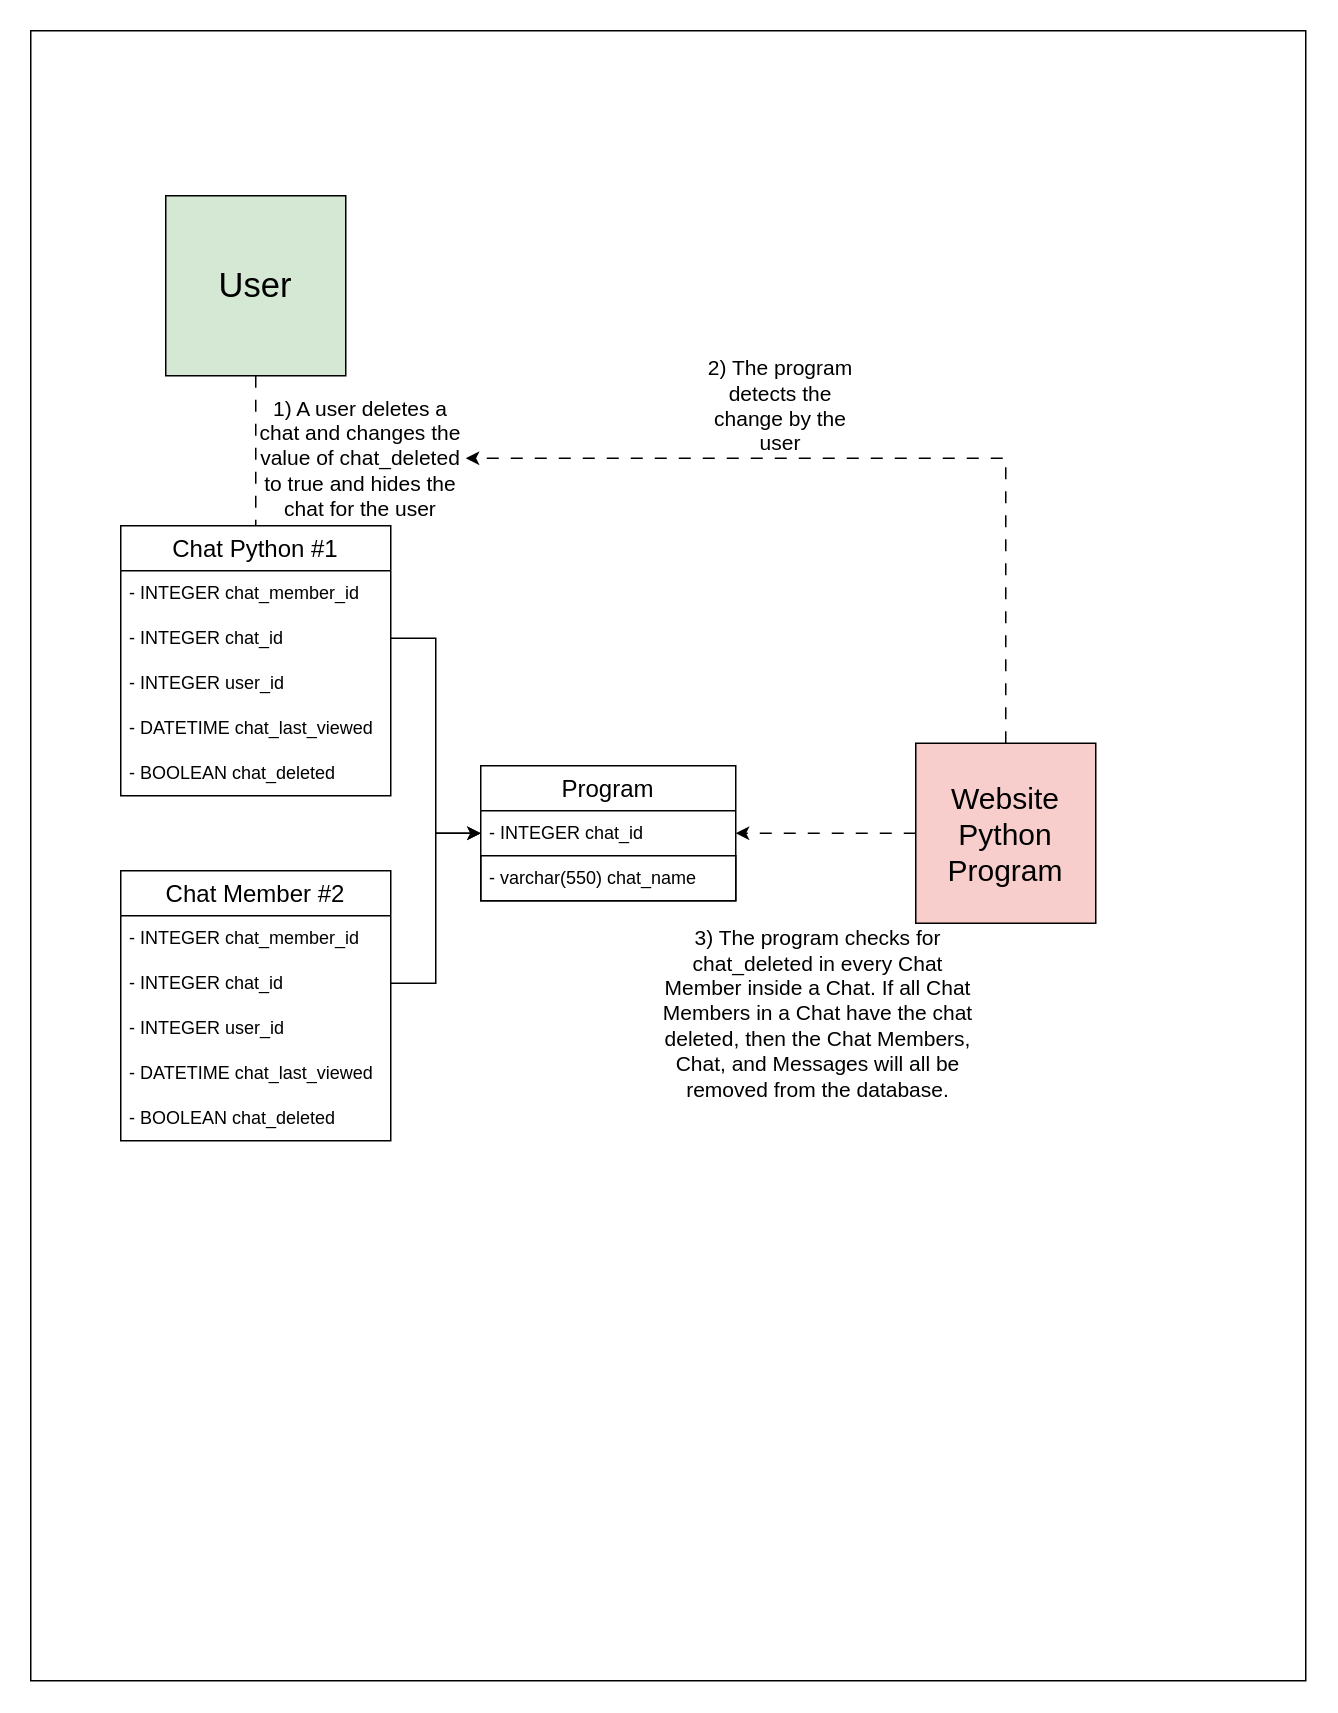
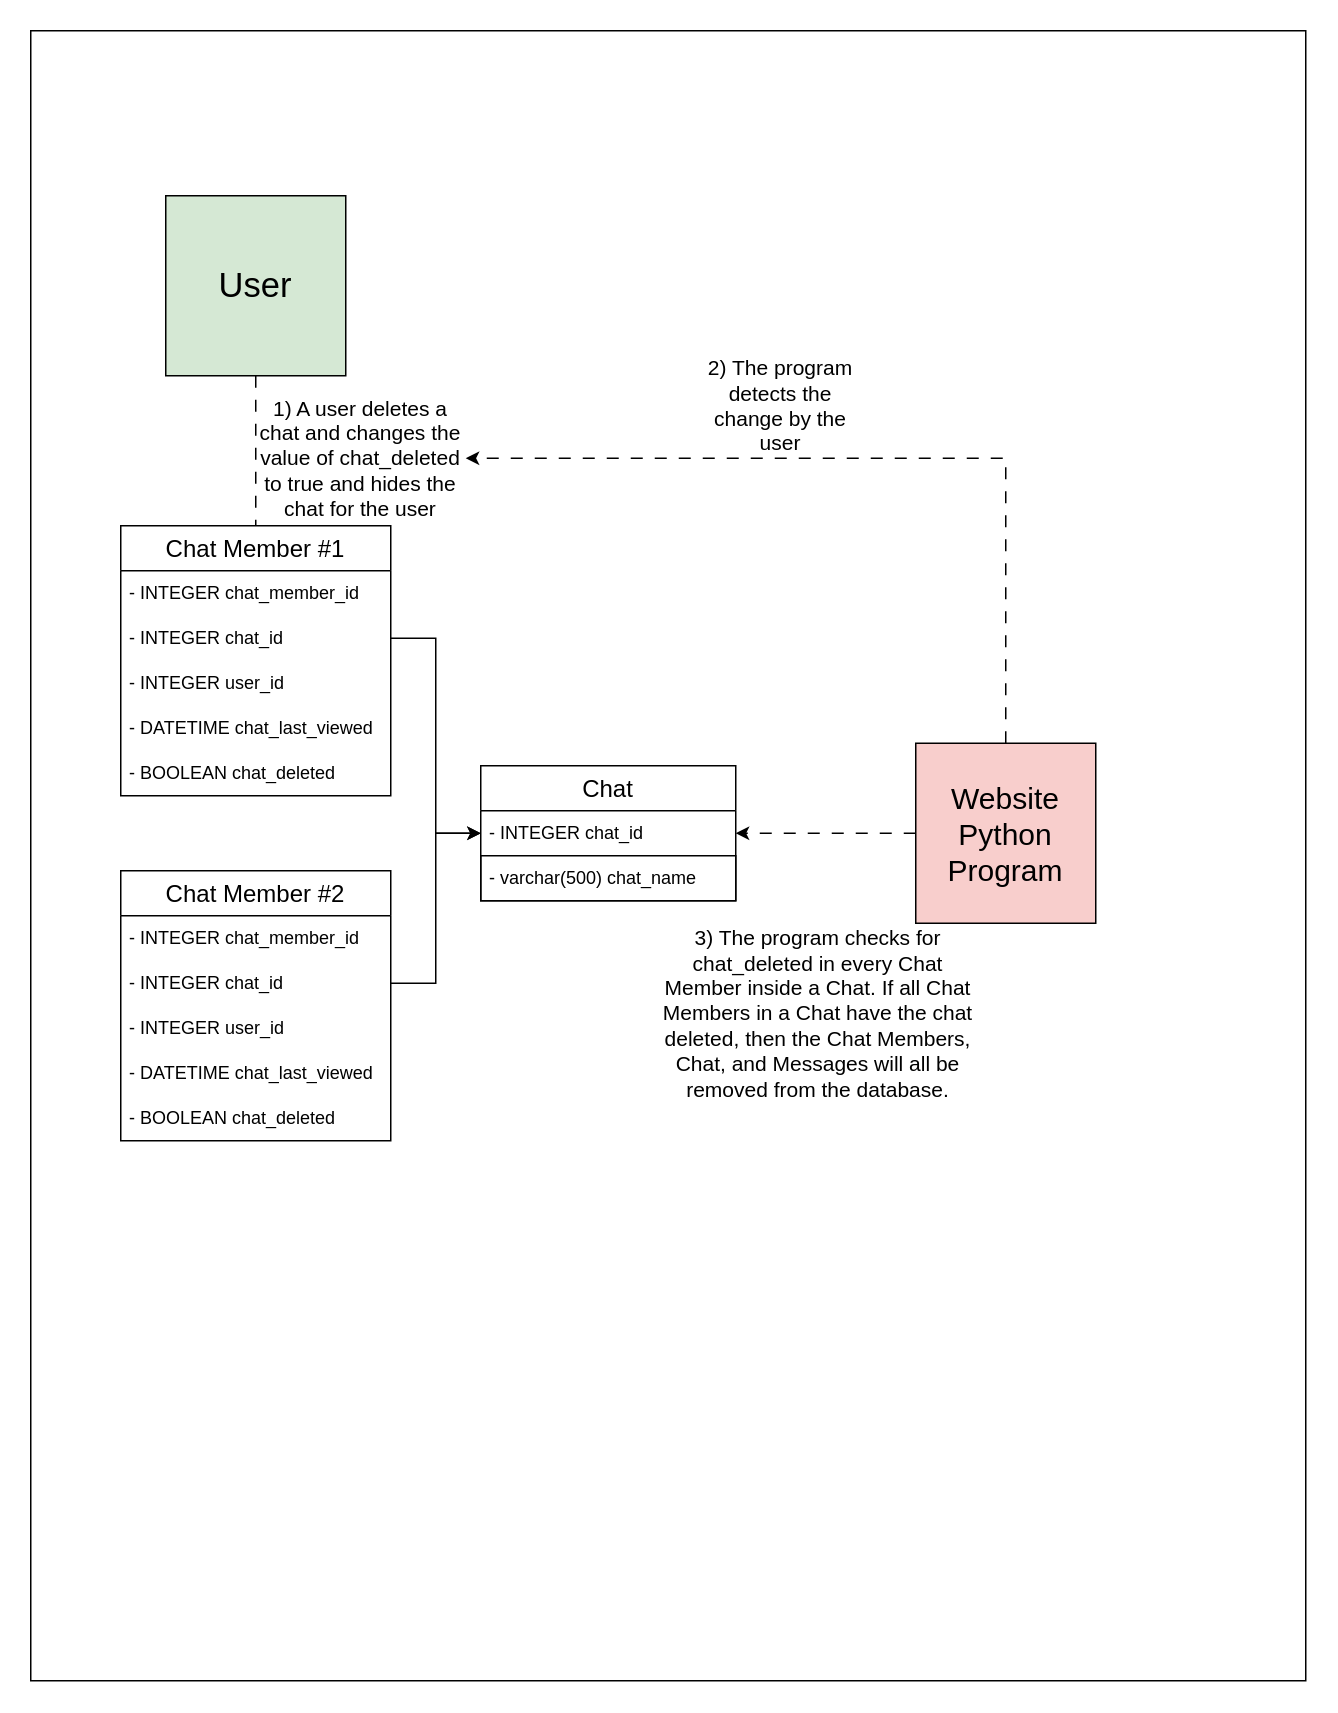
  <mxCell id="0" />
  <mxCell id="1" parent="0" />
  <mxCell id="2" value="" style="rounded=0;whiteSpace=wrap;html=1;" vertex="1" parent="1"><mxGeometry width="850" height="1100" as="geometry" x="20" y="20" /></mxCell>
- <mxCell id="3" value="&lt;font style=&quot;font-size: 16px;&quot;&gt;Chat Python #1&lt;/font&gt;" style="swimlane;fontStyle=0;childLayout=stackLayout;horizontal=1;startSize=30;horizontalStack=0;resizeParent=1;resizeParentMax=0;resizeLast=0;collapsible=1;marginBottom=0;whiteSpace=wrap;html=1;" vertex="1" parent="1"><mxGeometry x="80" y="350" width="180" height="180" as="geometry" /></mxCell>
+ <mxCell id="3" value="&lt;font style=&quot;font-size: 16px;&quot;&gt;Chat Member #1&lt;/font&gt;" style="swimlane;fontStyle=0;childLayout=stackLayout;horizontal=1;startSize=30;horizontalStack=0;resizeParent=1;resizeParentMax=0;resizeLast=0;collapsible=1;marginBottom=0;whiteSpace=wrap;html=1;" vertex="1" parent="1"><mxGeometry x="80" y="350" width="180" height="180" as="geometry" /></mxCell>
  <mxCell id="4" value="- INTEGER chat_member_id" style="text;strokeColor=none;fillColor=none;align=left;verticalAlign=middle;spacingLeft=4;spacingRight=4;overflow=hidden;points=[[0,0.5],[1,0.5]];portConstraint=eastwest;rotatable=0;whiteSpace=wrap;html=1;" vertex="1" parent="3"><mxGeometry y="30" width="180" height="30" as="geometry" /></mxCell>
  <mxCell id="5" value="- INTEGER chat_id" style="text;strokeColor=none;fillColor=none;align=left;verticalAlign=middle;spacingLeft=4;spacingRight=4;overflow=hidden;points=[[0,0.5],[1,0.5]];portConstraint=eastwest;rotatable=0;whiteSpace=wrap;html=1;" vertex="1" parent="3"><mxGeometry y="60" width="180" height="30" as="geometry" /></mxCell>
  <mxCell id="6" value="- INTEGER user_id" style="text;strokeColor=none;fillColor=none;align=left;verticalAlign=middle;spacingLeft=4;spacingRight=4;overflow=hidden;points=[[0,0.5],[1,0.5]];portConstraint=eastwest;rotatable=0;whiteSpace=wrap;html=1;" vertex="1" parent="3"><mxGeometry y="90" width="180" height="30" as="geometry" /></mxCell>
  <mxCell id="7" value="- DATETIME chat_last_viewed" style="text;strokeColor=none;fillColor=none;align=left;verticalAlign=middle;spacingLeft=4;spacingRight=4;overflow=hidden;points=[[0,0.5],[1,0.5]];portConstraint=eastwest;rotatable=0;whiteSpace=wrap;html=1;" vertex="1" parent="3"><mxGeometry y="120" width="180" height="30" as="geometry" /></mxCell>
  <mxCell id="8" value="- BOOLEAN chat_deleted" style="text;strokeColor=none;fillColor=none;align=left;verticalAlign=middle;spacingLeft=4;spacingRight=4;overflow=hidden;points=[[0,0.5],[1,0.5]];portConstraint=eastwest;rotatable=0;whiteSpace=wrap;html=1;" vertex="1" parent="3"><mxGeometry y="150" width="180" height="30" as="geometry" /></mxCell>
  <mxCell id="9" value="&lt;font style=&quot;font-size: 16px;&quot;&gt;Chat Member #2&lt;/font&gt;" style="swimlane;fontStyle=0;childLayout=stackLayout;horizontal=1;startSize=30;horizontalStack=0;resizeParent=1;resizeParentMax=0;resizeLast=0;collapsible=1;marginBottom=0;whiteSpace=wrap;html=1;" vertex="1" parent="1"><mxGeometry x="80" y="580" width="180" height="180" as="geometry" /></mxCell>
  <mxCell id="10" value="- INTEGER chat_member_id" style="text;strokeColor=none;fillColor=none;align=left;verticalAlign=middle;spacingLeft=4;spacingRight=4;overflow=hidden;points=[[0,0.5],[1,0.5]];portConstraint=eastwest;rotatable=0;whiteSpace=wrap;html=1;" vertex="1" parent="9"><mxGeometry y="30" width="180" height="30" as="geometry" /></mxCell>
  <mxCell id="11" value="- INTEGER chat_id" style="text;strokeColor=none;fillColor=none;align=left;verticalAlign=middle;spacingLeft=4;spacingRight=4;overflow=hidden;points=[[0,0.5],[1,0.5]];portConstraint=eastwest;rotatable=0;whiteSpace=wrap;html=1;" vertex="1" parent="9"><mxGeometry y="60" width="180" height="30" as="geometry" /></mxCell>
  <mxCell id="12" value="- INTEGER user_id" style="text;strokeColor=none;fillColor=none;align=left;verticalAlign=middle;spacingLeft=4;spacingRight=4;overflow=hidden;points=[[0,0.5],[1,0.5]];portConstraint=eastwest;rotatable=0;whiteSpace=wrap;html=1;" vertex="1" parent="9"><mxGeometry y="90" width="180" height="30" as="geometry" /></mxCell>
  <mxCell id="13" value="- DATETIME chat_last_viewed" style="text;strokeColor=none;fillColor=none;align=left;verticalAlign=middle;spacingLeft=4;spacingRight=4;overflow=hidden;points=[[0,0.5],[1,0.5]];portConstraint=eastwest;rotatable=0;whiteSpace=wrap;html=1;" vertex="1" parent="9"><mxGeometry y="120" width="180" height="30" as="geometry" /></mxCell>
  <mxCell id="14" value="- BOOLEAN chat_deleted" style="text;strokeColor=none;fillColor=none;align=left;verticalAlign=middle;spacingLeft=4;spacingRight=4;overflow=hidden;points=[[0,0.5],[1,0.5]];portConstraint=eastwest;rotatable=0;whiteSpace=wrap;html=1;" vertex="1" parent="9"><mxGeometry y="150" width="180" height="30" as="geometry" /></mxCell>
  <mxCell id="15" style="edgeStyle=orthogonalEdgeStyle;rounded=0;orthogonalLoop=1;jettySize=auto;html=1;exitX=0;exitY=0.5;exitDx=0;exitDy=0;entryX=1;entryY=0.5;entryDx=0;entryDy=0;dashed=1;dashPattern=8 8;" edge="1" parent="1" source="17" target="19"><mxGeometry relative="1" as="geometry" /></mxCell>
  <mxCell id="16" style="edgeStyle=orthogonalEdgeStyle;rounded=0;orthogonalLoop=1;jettySize=auto;html=1;exitX=0.5;exitY=0;exitDx=0;exitDy=0;entryX=1;entryY=0.5;entryDx=0;entryDy=0;dashed=1;dashPattern=8 8;" edge="1" parent="1" source="17" target="26"><mxGeometry relative="1" as="geometry" /></mxCell>
  <mxCell id="17" value="&lt;font style=&quot;font-size: 20px;&quot;&gt;Website Python Program&lt;/font&gt;" style="rounded=0;whiteSpace=wrap;html=1;fillColor=#f8cecc;" vertex="1" parent="1"><mxGeometry x="610" y="495" width="120" height="120" as="geometry" /></mxCell>
- <mxCell id="18" value="&lt;font style=&quot;font-size: 16px;&quot;&gt;Program&lt;/font&gt;" style="swimlane;fontStyle=0;childLayout=stackLayout;horizontal=1;startSize=30;horizontalStack=0;resizeParent=1;resizeParentMax=0;resizeLast=0;collapsible=1;marginBottom=0;whiteSpace=wrap;html=1;" vertex="1" parent="1"><mxGeometry x="320" y="510" width="170" height="90" as="geometry" /></mxCell>
+ <mxCell id="18" value="&lt;font style=&quot;font-size: 16px;&quot;&gt;Chat&lt;/font&gt;" style="swimlane;fontStyle=0;childLayout=stackLayout;horizontal=1;startSize=30;horizontalStack=0;resizeParent=1;resizeParentMax=0;resizeLast=0;collapsible=1;marginBottom=0;whiteSpace=wrap;html=1;" vertex="1" parent="1"><mxGeometry x="320" y="510" width="170" height="90" as="geometry" /></mxCell>
  <mxCell id="19" value="- INTEGER chat_id" style="text;strokeColor=none;fillColor=none;align=left;verticalAlign=middle;spacingLeft=4;spacingRight=4;overflow=hidden;points=[[0,0.5],[1,0.5]];portConstraint=eastwest;rotatable=0;whiteSpace=wrap;html=1;" vertex="1" parent="18"><mxGeometry y="30" width="170" height="30" as="geometry" /></mxCell>
- <mxCell id="20" value="- varchar(550) chat_name" style="text;strokeColor=default;fillColor=none;align=left;verticalAlign=middle;spacingLeft=4;spacingRight=4;overflow=hidden;points=[[0,0.5],[1,0.5]];portConstraint=eastwest;rotatable=0;whiteSpace=wrap;html=1;" vertex="1" parent="18"><mxGeometry y="60" width="170" height="30" as="geometry" /></mxCell>
+ <mxCell id="20" value="- varchar(500) chat_name" style="text;strokeColor=default;fillColor=none;align=left;verticalAlign=middle;spacingLeft=4;spacingRight=4;overflow=hidden;points=[[0,0.5],[1,0.5]];portConstraint=eastwest;rotatable=0;whiteSpace=wrap;html=1;" vertex="1" parent="18"><mxGeometry y="60" width="170" height="30" as="geometry" /></mxCell>
  <mxCell id="21" style="edgeStyle=orthogonalEdgeStyle;rounded=0;orthogonalLoop=1;jettySize=auto;html=1;exitX=0;exitY=0.5;exitDx=0;exitDy=0;entryX=1;entryY=0.5;entryDx=0;entryDy=0;startArrow=classic;startFill=1;endArrow=none;endFill=0;" edge="1" parent="1" source="19" target="5"><mxGeometry relative="1" as="geometry" /></mxCell>
  <mxCell id="22" style="edgeStyle=orthogonalEdgeStyle;rounded=0;orthogonalLoop=1;jettySize=auto;html=1;exitX=0;exitY=0.5;exitDx=0;exitDy=0;entryX=1;entryY=0.5;entryDx=0;entryDy=0;startArrow=classic;startFill=1;endArrow=none;endFill=0;" edge="1" parent="1" source="19" target="11"><mxGeometry relative="1" as="geometry" /></mxCell>
  <mxCell id="23" value="&lt;font style=&quot;font-size: 14px;&quot;&gt;3) The program checks for chat_deleted in every Chat Member inside a Chat. If all Chat Members in a Chat have the chat deleted, then the Chat Members, Chat, and Messages will all be removed from the database.&lt;/font&gt;" style="text;html=1;align=center;verticalAlign=middle;whiteSpace=wrap;rounded=0;" vertex="1" parent="1"><mxGeometry x="440" y="660" width="210" height="30" as="geometry" /></mxCell>
  <mxCell id="24" style="edgeStyle=orthogonalEdgeStyle;rounded=0;orthogonalLoop=1;jettySize=auto;html=1;exitX=0.5;exitY=1;exitDx=0;exitDy=0;entryX=0.5;entryY=0;entryDx=0;entryDy=0;dashed=1;dashPattern=8 8;endArrow=none;" edge="1" parent="1" source="25" target="3"><mxGeometry relative="1" as="geometry" /></mxCell>
  <mxCell id="25" value="&lt;font style=&quot;font-size: 23px;&quot;&gt;User&lt;/font&gt;" style="whiteSpace=wrap;html=1;aspect=fixed;fillColor=#d5e8d4;" vertex="1" parent="1"><mxGeometry x="110" y="130" width="120" height="120" as="geometry" /></mxCell>
  <mxCell id="26" value="&lt;font style=&quot;font-size: 14px;&quot;&gt;1) A user deletes a chat and changes the value of chat_deleted to true and hides the chat for the user&lt;/font&gt;" style="text;html=1;align=center;verticalAlign=middle;whiteSpace=wrap;rounded=0;" vertex="1" parent="1"><mxGeometry x="170" y="290" width="140" height="30" as="geometry" /></mxCell>
  <mxCell id="27" value="&lt;font style=&quot;font-size: 14px;&quot;&gt;2) The program detects the change by the user&lt;/font&gt;" style="text;html=1;align=center;verticalAlign=middle;whiteSpace=wrap;rounded=0;" vertex="1" parent="1"><mxGeometry x="465" y="255" width="110" height="30" as="geometry" /></mxCell>
